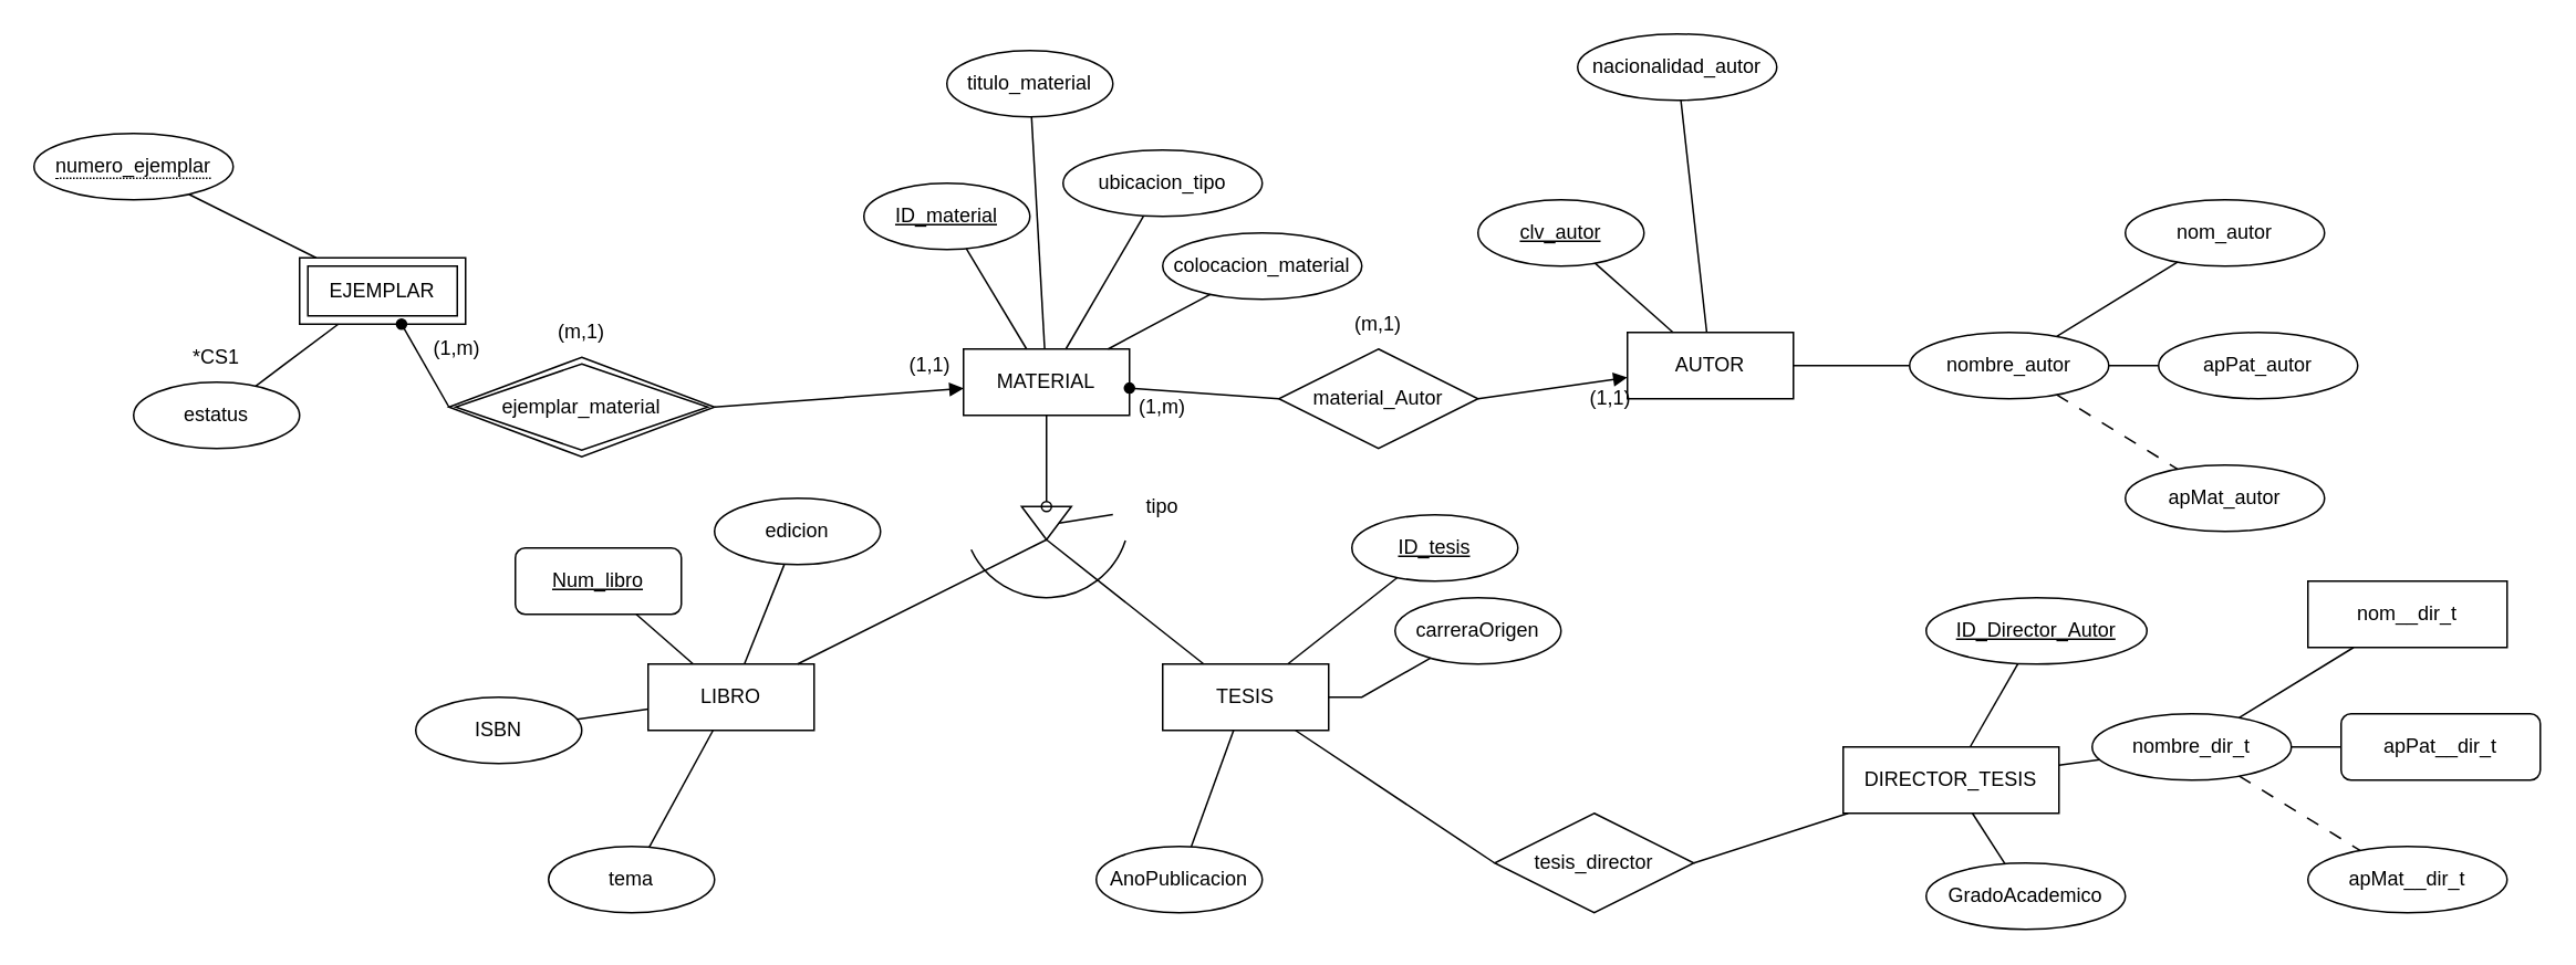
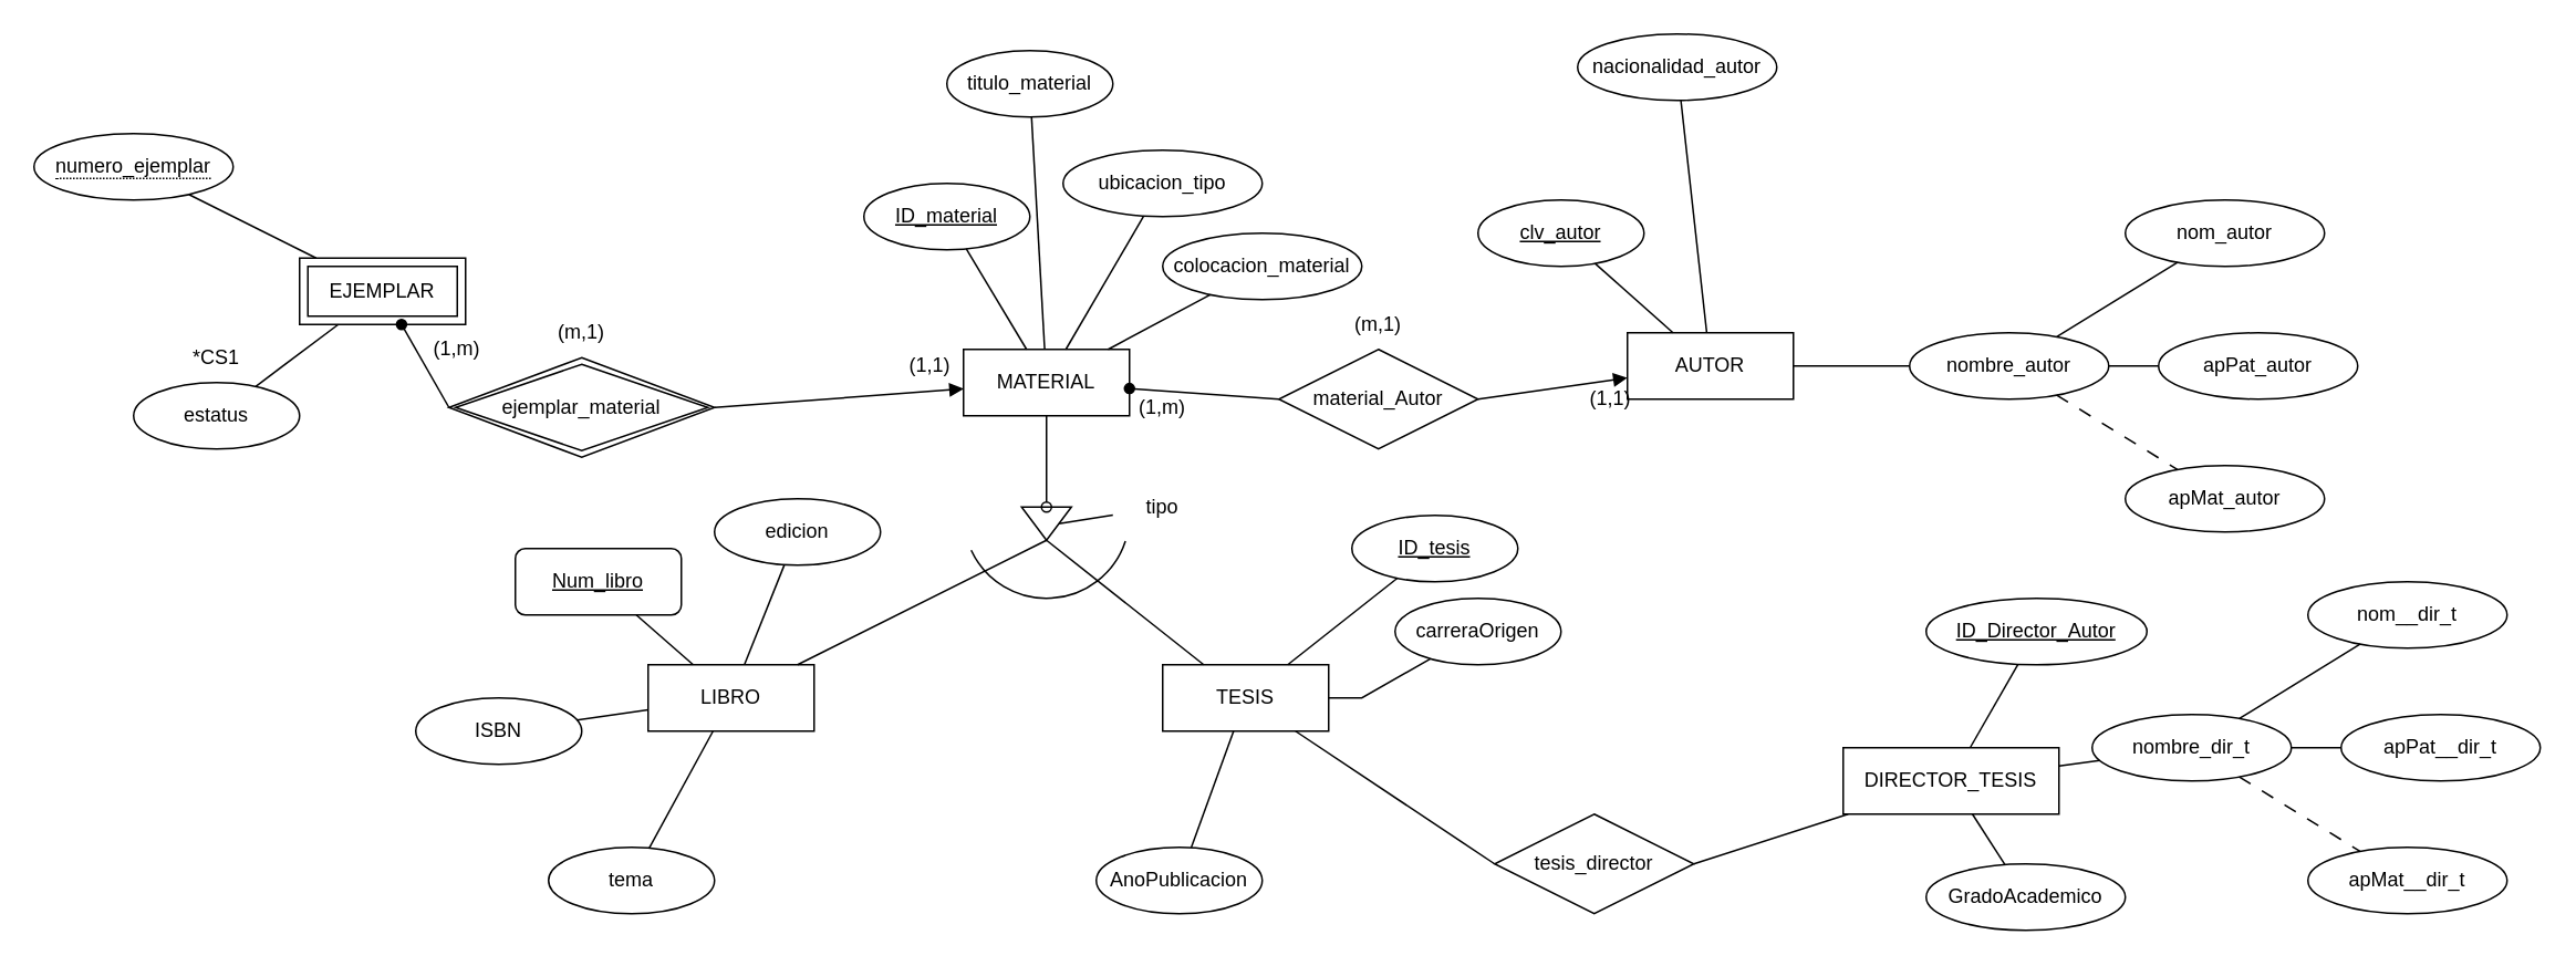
  <mxCell id="0" />
  <mxCell id="1" parent="0" />
  <mxCell id="2" value="MATERIAL" style="whiteSpace=wrap;html=1;align=center;" vertex="1" parent="1"><mxGeometry x="580" y="210" width="100" height="40" as="geometry" /></mxCell>
  <mxCell id="3" value="&lt;u&gt;ID_material&lt;/u&gt;" style="ellipse;whiteSpace=wrap;html=1;align=center;" vertex="1" parent="1"><mxGeometry x="520" y="110" width="100" height="40" as="geometry" /></mxCell>
  <mxCell id="4" value="colocacion_material" style="ellipse;whiteSpace=wrap;html=1;align=center;" vertex="1" parent="1"><mxGeometry x="700" y="140" width="120" height="40" as="geometry" /></mxCell>
  <mxCell id="5" value="titulo_material" style="ellipse;whiteSpace=wrap;html=1;align=center;" vertex="1" parent="1"><mxGeometry x="570" y="30" width="100" height="40" as="geometry" /></mxCell>
  <mxCell id="6" value="ubicacion_tipo" style="ellipse;whiteSpace=wrap;html=1;align=center;" vertex="1" parent="1"><mxGeometry x="640" y="90" width="120" height="40" as="geometry" /></mxCell>
  <mxCell id="7" value="" style="endArrow=none;html=1;rounded=0;" edge="1" parent="1" source="3" target="2"><mxGeometry relative="1" as="geometry"><mxPoint x="420" y="140" as="sourcePoint" /><mxPoint x="580" y="140" as="targetPoint" /></mxGeometry></mxCell>
  <mxCell id="8" value="" style="endArrow=none;html=1;rounded=0;" edge="1" parent="1" source="5" target="2"><mxGeometry relative="1" as="geometry"><mxPoint x="648" y="170" as="sourcePoint" /><mxPoint x="642" y="220" as="targetPoint" /></mxGeometry></mxCell>
  <mxCell id="9" value="" style="endArrow=none;html=1;rounded=0;" edge="1" parent="1" source="4" target="2"><mxGeometry relative="1" as="geometry"><mxPoint x="563" y="220" as="sourcePoint" /><mxPoint x="590" y="228" as="targetPoint" /></mxGeometry></mxCell>
  <mxCell id="10" value="" style="endArrow=none;html=1;rounded=0;" edge="1" parent="1" source="6" target="2"><mxGeometry relative="1" as="geometry"><mxPoint x="541" y="293" as="sourcePoint" /><mxPoint x="603" y="260" as="targetPoint" /></mxGeometry></mxCell>
  <mxCell id="11" value="AUTOR" style="whiteSpace=wrap;html=1;align=center;" vertex="1" parent="1"><mxGeometry x="980" y="200" width="100" height="40" as="geometry" /></mxCell>
  <mxCell id="12" value="&lt;u&gt;clv_autor&lt;br&gt;&lt;/u&gt;" style="ellipse;whiteSpace=wrap;html=1;align=center;" vertex="1" parent="1"><mxGeometry x="890" y="120" width="100" height="40" as="geometry" /></mxCell>
  <mxCell id="13" value="nombre_autor" style="ellipse;whiteSpace=wrap;html=1;align=center;" vertex="1" parent="1"><mxGeometry x="1150" y="200" width="120" height="40" as="geometry" /></mxCell>
  <mxCell id="14" value="apMat_autor" style="ellipse;whiteSpace=wrap;html=1;align=center;" vertex="1" parent="1"><mxGeometry x="1280" y="280" width="120" height="40" as="geometry" /></mxCell>
  <mxCell id="15" value="apPat_autor" style="ellipse;whiteSpace=wrap;html=1;align=center;" vertex="1" parent="1"><mxGeometry x="1300" y="200" width="120" height="40" as="geometry" /></mxCell>
  <mxCell id="16" value="nom_autor" style="ellipse;whiteSpace=wrap;html=1;align=center;" vertex="1" parent="1"><mxGeometry x="1280" y="120" width="120" height="40" as="geometry" /></mxCell>
  <mxCell id="17" value="nacionalidad_autor" style="ellipse;whiteSpace=wrap;html=1;align=center;" vertex="1" parent="1"><mxGeometry x="950" y="20" width="120" height="40" as="geometry" /></mxCell>
  <mxCell id="18" value="" style="endArrow=none;html=1;rounded=0;" edge="1" parent="1" source="11" target="12"><mxGeometry relative="1" as="geometry"><mxPoint x="1230" y="320" as="sourcePoint" /><mxPoint x="1390" y="320" as="targetPoint" /></mxGeometry></mxCell>
  <mxCell id="19" value="" style="endArrow=none;html=1;rounded=0;" edge="1" parent="1" source="11" target="17"><mxGeometry relative="1" as="geometry"><mxPoint x="1018" y="210" as="sourcePoint" /><mxPoint x="971" y="168" as="targetPoint" /></mxGeometry></mxCell>
  <mxCell id="20" value="" style="endArrow=none;html=1;rounded=0;" edge="1" parent="1" source="11" target="13"><mxGeometry relative="1" as="geometry"><mxPoint x="1060" y="210" as="sourcePoint" /><mxPoint x="1131" y="139" as="targetPoint" /></mxGeometry></mxCell>
  <mxCell id="21" value="" style="endArrow=none;html=1;rounded=0;" edge="1" parent="1" source="13" target="16"><mxGeometry relative="1" as="geometry"><mxPoint x="1090" y="230" as="sourcePoint" /><mxPoint x="1160" y="230" as="targetPoint" /></mxGeometry></mxCell>
  <mxCell id="22" value="" style="endArrow=none;html=1;rounded=0;" edge="1" parent="1" source="13" target="15"><mxGeometry relative="1" as="geometry"><mxPoint x="1249" y="212" as="sourcePoint" /><mxPoint x="1321" y="168" as="targetPoint" /></mxGeometry></mxCell>
  <mxCell id="23" value="" style="endArrow=none;html=1;rounded=0;dashed=1;dashPattern=8 8;" edge="1" parent="1" source="13" target="14"><mxGeometry relative="1" as="geometry"><mxPoint x="1230" y="320" as="sourcePoint" /><mxPoint x="1350" y="300" as="targetPoint" /></mxGeometry></mxCell>
  <mxCell id="24" value="material_Autor" style="shape=rhombus;perimeter=rhombusPerimeter;whiteSpace=wrap;html=1;align=center;" vertex="1" parent="1"><mxGeometry x="770" y="210" width="120" height="60" as="geometry" /></mxCell>
  <mxCell id="25" value="" style="endArrow=none;html=1;rounded=0;entryX=0;entryY=0.5;entryDx=0;entryDy=0;startArrow=oval;startFill=1;" edge="1" parent="1" source="2" target="24"><mxGeometry relative="1" as="geometry"><mxPoint x="790" y="260" as="sourcePoint" /><mxPoint x="950" y="260" as="targetPoint" /></mxGeometry></mxCell>
  <mxCell id="26" value="" style="endArrow=none;html=1;rounded=0;entryX=1;entryY=0.5;entryDx=0;entryDy=0;startArrow=block;startFill=1;" edge="1" parent="1" source="11" target="24"><mxGeometry relative="1" as="geometry"><mxPoint x="690" y="244" as="sourcePoint" /><mxPoint x="780" y="250" as="targetPoint" /></mxGeometry></mxCell>
  <mxCell id="27" value="(1,m)" style="text;strokeColor=none;align=center;fillColor=none;html=1;verticalAlign=middle;whiteSpace=wrap;rounded=0;" vertex="1" parent="1"><mxGeometry x="670" y="230" width="60" height="30" as="geometry" /></mxCell>
  <mxCell id="28" value="(1,1)" style="text;strokeColor=none;align=center;fillColor=none;html=1;verticalAlign=middle;whiteSpace=wrap;rounded=0;" vertex="1" parent="1"><mxGeometry x="940" y="225" width="60" height="30" as="geometry" /></mxCell>
  <mxCell id="29" value="(m,1)" style="text;strokeColor=none;align=center;fillColor=none;html=1;verticalAlign=middle;whiteSpace=wrap;rounded=0;" vertex="1" parent="1"><mxGeometry x="800" y="180" width="60" height="30" as="geometry" /></mxCell>
  <mxCell id="30" value="LIBRO" style="whiteSpace=wrap;html=1;align=center;" vertex="1" parent="1"><mxGeometry x="390" y="400" width="100" height="40" as="geometry" /></mxCell>
  <mxCell id="31" value="&lt;u&gt;Num_libro&lt;br&gt;&lt;/u&gt;" style="whiteSpace=wrap;html=1;align=center;rounded=1;" vertex="1" parent="1"><mxGeometry x="310" y="330" width="100" height="40" as="geometry" /></mxCell>
  <mxCell id="32" value="ISBN" style="ellipse;whiteSpace=wrap;html=1;align=center;" vertex="1" parent="1"><mxGeometry x="250" y="420" width="100" height="40" as="geometry" /></mxCell>
  <mxCell id="33" value="edicion" style="ellipse;whiteSpace=wrap;html=1;align=center;" vertex="1" parent="1"><mxGeometry x="430" y="300" width="100" height="40" as="geometry" /></mxCell>
  <mxCell id="34" value="tema" style="ellipse;whiteSpace=wrap;html=1;align=center;" vertex="1" parent="1"><mxGeometry x="330" y="510" width="100" height="40" as="geometry" /></mxCell>
  <mxCell id="35" value="" style="endArrow=none;html=1;rounded=0;" edge="1" parent="1" source="30" target="31"><mxGeometry relative="1" as="geometry"><mxPoint x="610" y="350" as="sourcePoint" /><mxPoint x="770" y="350" as="targetPoint" /></mxGeometry></mxCell>
  <mxCell id="36" value="" style="endArrow=none;html=1;rounded=0;" edge="1" parent="1" source="30" target="32"><mxGeometry relative="1" as="geometry"><mxPoint x="427" y="410" as="sourcePoint" /><mxPoint x="391" y="378" as="targetPoint" /></mxGeometry></mxCell>
  <mxCell id="37" value="" style="endArrow=none;html=1;rounded=0;" edge="1" parent="1" source="30" target="34"><mxGeometry relative="1" as="geometry"><mxPoint y="437" as="sourcePoint" x="400" /><mxPoint x="357" y="443" as="targetPoint" /></mxGeometry></mxCell>
  <mxCell id="38" value="" style="endArrow=none;html=1;rounded=0;" edge="1" parent="1" source="30" target="33"><mxGeometry relative="1" as="geometry"><mxPoint x="439" y="450" as="sourcePoint" /><mxPoint x="401" y="520" as="targetPoint" /></mxGeometry></mxCell>
  <mxCell id="39" value="TESIS" style="whiteSpace=wrap;html=1;align=center;" vertex="1" parent="1"><mxGeometry x="700" y="400" width="100" height="40" as="geometry" /></mxCell>
  <mxCell id="40" value="&lt;u&gt;ID_tesis&lt;br&gt;&lt;/u&gt;" style="ellipse;whiteSpace=wrap;html=1;align=center;" vertex="1" parent="1"><mxGeometry x="814" y="310" width="100" height="40" as="geometry" /></mxCell>
  <mxCell id="41" value="carreraOrigen" style="ellipse;whiteSpace=wrap;html=1;align=center;" vertex="1" parent="1"><mxGeometry x="840" y="360" width="100" height="40" as="geometry" /></mxCell>
  <mxCell id="42" value="AnoPublicacion" style="ellipse;whiteSpace=wrap;html=1;align=center;" vertex="1" parent="1"><mxGeometry x="660" y="510" width="100" height="40" as="geometry" /></mxCell>
  <mxCell id="43" value="" style="endArrow=none;html=1;rounded=0;" edge="1" parent="1" source="39" target="40"><mxGeometry relative="1" as="geometry"><mxPoint x="610" y="350" as="sourcePoint" /><mxPoint x="770" y="350" as="targetPoint" /></mxGeometry></mxCell>
  <mxCell id="44" value="" style="endArrow=none;html=1;rounded=0;" edge="1" parent="1" source="39" target="41"><mxGeometry relative="1" as="geometry"><mxPoint x="785" y="410" as="sourcePoint" /><mxPoint x="851" y="358" as="targetPoint" /><Array as="points"><mxPoint x="820" y="420" /></Array></mxGeometry></mxCell>
  <mxCell id="45" value="" style="endArrow=none;html=1;rounded=0;" edge="1" parent="1" source="39" target="42"><mxGeometry relative="1" as="geometry"><mxPoint x="810" y="430" as="sourcePoint" /><mxPoint x="876" y="440" as="targetPoint" /><Array as="points" /></mxGeometry></mxCell>
  <mxCell id="46" value="" style="triangle;whiteSpace=wrap;html=1;rotation=90;" vertex="1" parent="1"><mxGeometry x="620" y="300" width="20" height="30" as="geometry" /></mxCell>
  <mxCell id="47" value="" style="endArrow=none;html=1;rounded=0;exitX=0;exitY=0.5;exitDx=0;exitDy=0;startArrow=oval;startFill=0;" edge="1" parent="1" source="46" target="2"><mxGeometry relative="1" as="geometry"><mxPoint x="610" y="350" as="sourcePoint" /><mxPoint x="770" y="350" as="targetPoint" /></mxGeometry></mxCell>
  <mxCell id="48" value="" style="endArrow=none;html=1;rounded=0;exitX=1;exitY=0.5;exitDx=0;exitDy=0;" edge="1" parent="1" source="46" target="30"><mxGeometry relative="1" as="geometry"><mxPoint x="610" y="350" as="sourcePoint" /><mxPoint x="770" y="350" as="targetPoint" /></mxGeometry></mxCell>
  <mxCell id="49" value="" style="endArrow=none;html=1;rounded=0;exitX=1;exitY=0.5;exitDx=0;exitDy=0;" edge="1" parent="1" source="46" target="39"><mxGeometry relative="1" as="geometry"><mxPoint x="610" y="350" as="sourcePoint" /><mxPoint x="770" y="350" as="targetPoint" /></mxGeometry></mxCell>
  <mxCell id="50" value="tipo" style="text;strokeColor=none;align=center;fillColor=none;html=1;verticalAlign=middle;whiteSpace=wrap;rounded=0;" vertex="1" parent="1"><mxGeometry x="670" y="290" width="60" height="30" as="geometry" /></mxCell>
  <mxCell id="51" value="" style="endArrow=none;html=1;rounded=0;exitX=0.5;exitY=0;exitDx=0;exitDy=0;" edge="1" parent="1" source="46" target="50"><mxGeometry relative="1" as="geometry"><mxPoint x="610" y="350" as="sourcePoint" /><mxPoint x="770" y="350" as="targetPoint" /></mxGeometry></mxCell>
  <mxCell id="52" value="" style="verticalLabelPosition=bottom;verticalAlign=top;html=1;shape=mxgraph.basic.arc;startAngle=0.3;endAngle=0.681;" vertex="1" parent="1"><mxGeometry x="580" y="260" width="100" height="100" as="geometry" /></mxCell>
  <mxCell id="53" value="DIRECTOR_TESIS" style="whiteSpace=wrap;html=1;align=center;" vertex="1" parent="1"><mxGeometry x="1110" y="450" width="130" height="40" as="geometry" /></mxCell>
  <mxCell id="54" value="&lt;u&gt;ID_Director_Autor&lt;br&gt;&lt;/u&gt;" style="ellipse;whiteSpace=wrap;html=1;align=center;" vertex="1" parent="1"><mxGeometry x="1160" y="360" width="133" height="40" as="geometry" /></mxCell>
  <mxCell id="55" value="nombre_dir_t" style="ellipse;whiteSpace=wrap;html=1;align=center;" vertex="1" parent="1"><mxGeometry x="1260" y="430" width="120" height="40" as="geometry" /></mxCell>
  <mxCell id="56" value="apMat__dir_t" style="ellipse;whiteSpace=wrap;html=1;align=center;" vertex="1" parent="1"><mxGeometry x="1390" y="510" width="120" height="40" as="geometry" /></mxCell>
- <mxCell id="57" value="apPat__dir_t" style="whiteSpace=wrap;html=1;align=center;rounded=1;" vertex="1" parent="1"><mxGeometry x="1410" y="430" width="120" height="40" as="geometry" /></mxCell>
- <mxCell id="58" value="nom__dir_t" style="whiteSpace=wrap;html=1;align=center;rounded=0;" vertex="1" parent="1"><mxGeometry x="1390" y="350" width="120" height="40" as="geometry" /></mxCell>
+ <mxCell id="57" value="apPat__dir_t" style="ellipse;whiteSpace=wrap;html=1;align=center;" vertex="1" parent="1"><mxGeometry x="1410" y="430" width="120" height="40" as="geometry" /></mxCell>
+ <mxCell id="58" value="nom__dir_t" style="ellipse;whiteSpace=wrap;html=1;align=center;" vertex="1" parent="1"><mxGeometry x="1390" y="350" width="120" height="40" as="geometry" /></mxCell>
  <mxCell id="59" value="" style="endArrow=none;html=1;rounded=0;" edge="1" source="55" target="58" parent="1"><mxGeometry relative="1" as="geometry"><mxPoint x="1200" y="460" as="sourcePoint" /><mxPoint x="1270" y="460" as="targetPoint" /></mxGeometry></mxCell>
  <mxCell id="60" value="" style="endArrow=none;html=1;rounded=0;" edge="1" source="55" target="57" parent="1"><mxGeometry relative="1" as="geometry"><mxPoint x="1359" y="442" as="sourcePoint" /><mxPoint x="1431" y="398" as="targetPoint" /></mxGeometry></mxCell>
  <mxCell id="61" value="" style="endArrow=none;html=1;rounded=0;dashed=1;dashPattern=8 8;" edge="1" source="55" target="56" parent="1"><mxGeometry relative="1" as="geometry"><mxPoint x="1340" y="550" as="sourcePoint" /><mxPoint x="1460" y="530" as="targetPoint" /></mxGeometry></mxCell>
  <mxCell id="62" value="GradoAcademico" style="ellipse;whiteSpace=wrap;html=1;align=center;" vertex="1" parent="1"><mxGeometry x="1160" y="520" width="120" height="40" as="geometry" /></mxCell>
  <mxCell id="63" value="" style="endArrow=none;html=1;rounded=0;" edge="1" parent="1" source="53" target="54"><mxGeometry relative="1" as="geometry"><mxPoint x="840" y="400" as="sourcePoint" /><mxPoint x="1000" y="400" as="targetPoint" /></mxGeometry></mxCell>
  <mxCell id="64" value="" style="endArrow=none;html=1;rounded=0;" edge="1" parent="1" source="53" target="55"><mxGeometry relative="1" as="geometry"><mxPoint x="1171" y="440" as="sourcePoint" /><mxPoint x="1212" y="409" as="targetPoint" /></mxGeometry></mxCell>
  <mxCell id="65" value="" style="endArrow=none;html=1;rounded=0;" edge="1" parent="1" source="53" target="62"><mxGeometry relative="1" as="geometry"><mxPoint x="1210" y="460" as="sourcePoint" /><mxPoint x="1270" y="460" as="targetPoint" /></mxGeometry></mxCell>
  <mxCell id="66" value="tesis_director" style="shape=rhombus;perimeter=rhombusPerimeter;whiteSpace=wrap;html=1;align=center;" vertex="1" parent="1"><mxGeometry x="900" y="490" width="120" height="60" as="geometry" /></mxCell>
  <mxCell id="67" value="" style="endArrow=none;html=1;rounded=0;entryX=0;entryY=0.5;entryDx=0;entryDy=0;" edge="1" parent="1" source="39" target="66"><mxGeometry relative="1" as="geometry"><mxPoint x="870" y="510" as="sourcePoint" /><mxPoint x="1030" y="510" as="targetPoint" /></mxGeometry></mxCell>
  <mxCell id="68" value="" style="endArrow=none;html=1;rounded=0;entryX=1;entryY=0.5;entryDx=0;entryDy=0;" edge="1" parent="1" source="53" target="66"><mxGeometry relative="1" as="geometry"><mxPoint x="750" y="350" as="sourcePoint" /><mxPoint x="980" y="420" as="targetPoint" /></mxGeometry></mxCell>
  <mxCell id="69" value="EJEMPLAR" style="shape=ext;margin=3;double=1;whiteSpace=wrap;html=1;align=center;" vertex="1" parent="1"><mxGeometry x="180" y="155" width="100" height="40" as="geometry" /></mxCell>
  <mxCell id="70" value="&lt;span style=&quot;border-bottom: 1px dotted&quot;&gt;numero_ejemplar&lt;/span&gt;" style="ellipse;whiteSpace=wrap;html=1;align=center;" vertex="1" parent="1"><mxGeometry x="20" y="80" width="120" height="40" as="geometry" /></mxCell>
  <mxCell id="71" value="estatus" style="ellipse;whiteSpace=wrap;html=1;align=center;" vertex="1" parent="1"><mxGeometry x="80" y="230" width="100" height="40" as="geometry" /></mxCell>
  <mxCell id="72" value="" style="endArrow=none;html=1;rounded=0;" edge="1" parent="1" source="69" target="70"><mxGeometry relative="1" as="geometry"><mxPoint x="300" y="50" as="sourcePoint" /><mxPoint x="460" y="50" as="targetPoint" /></mxGeometry></mxCell>
  <mxCell id="73" value="" style="endArrow=none;html=1;rounded=0;" edge="1" parent="1" source="69" target="71"><mxGeometry relative="1" as="geometry"><mxPoint x="256" y="205" as="sourcePoint" /><mxPoint x="294" y="251" as="targetPoint" /></mxGeometry></mxCell>
  <mxCell id="74" value="*CS1" style="text;strokeColor=none;align=center;fillColor=none;html=1;verticalAlign=middle;whiteSpace=wrap;rounded=0;" vertex="1" parent="1"><mxGeometry x="100" y="200" width="60" height="30" as="geometry" /></mxCell>
  <mxCell id="75" value="ejemplar_material" style="shape=rhombus;double=1;perimeter=rhombusPerimeter;whiteSpace=wrap;html=1;align=center;" vertex="1" parent="1"><mxGeometry x="270" y="215" width="160" height="60" as="geometry" /></mxCell>
  <mxCell id="76" value="" style="endArrow=none;html=1;rounded=0;entryX=0;entryY=0.5;entryDx=0;entryDy=0;endFill=0;startArrow=oval;startFill=1;" edge="1" parent="1" source="69" target="75"><mxGeometry relative="1" as="geometry"><mxPoint x="290" y="250" as="sourcePoint" /><mxPoint x="450" y="250" as="targetPoint" /></mxGeometry></mxCell>
  <mxCell id="77" value="" style="endArrow=none;html=1;rounded=0;entryX=1;entryY=0.5;entryDx=0;entryDy=0;endFill=0;startArrow=block;startFill=1;" edge="1" parent="1" source="2" target="75"><mxGeometry relative="1" as="geometry"><mxPoint x="251" y="205" as="sourcePoint" /><mxPoint x="280" y="255" as="targetPoint" /></mxGeometry></mxCell>
  <mxCell id="78" value="(1,m)" style="text;strokeColor=none;align=center;fillColor=none;html=1;verticalAlign=middle;whiteSpace=wrap;rounded=0;" vertex="1" parent="1"><mxGeometry x="245" y="195" width="60" height="30" as="geometry" /></mxCell>
  <mxCell id="79" value="(1,1)" style="text;strokeColor=none;align=center;fillColor=none;html=1;verticalAlign=middle;whiteSpace=wrap;rounded=0;" vertex="1" parent="1"><mxGeometry x="530" y="205" width="60" height="30" as="geometry" /></mxCell>
  <mxCell id="80" value="(m,1)" style="text;strokeColor=none;align=center;fillColor=none;html=1;verticalAlign=middle;whiteSpace=wrap;rounded=0;" vertex="1" parent="1"><mxGeometry x="320" y="185" width="60" height="30" as="geometry" /></mxCell>
